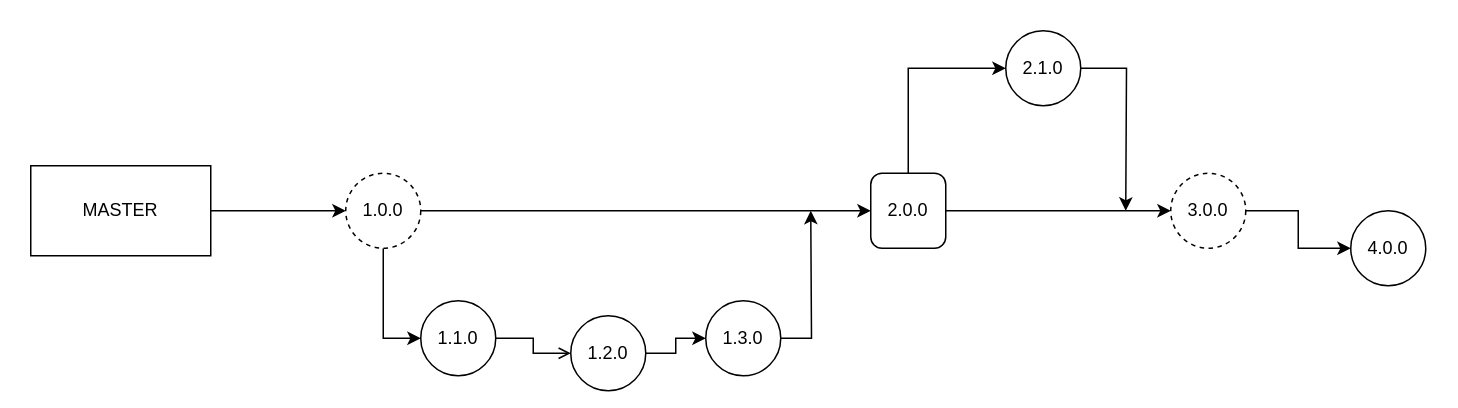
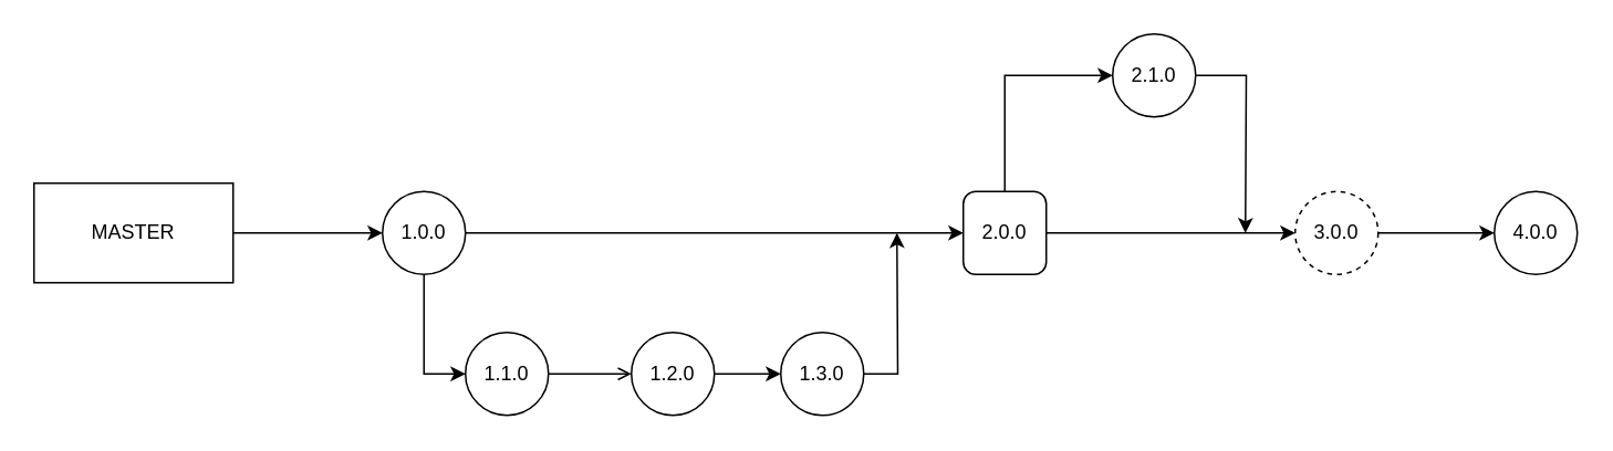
  <mxCell id="0" style=";html=1;" />
  <mxCell id="1" style=";html=1;" parent="0" />
  <mxCell id="2" style="edgeStyle=orthogonalEdgeStyle;rounded=0;orthogonalLoop=1;jettySize=auto;html=1;exitX=1;exitY=0.5;exitDx=0;exitDy=0;entryX=0;entryY=0.5;entryDx=0;entryDy=0;" edge="1" parent="1" source="3" target="6"><mxGeometry relative="1" as="geometry" /></mxCell>
  <mxCell id="3" value="MASTER" style="rounded=0;whiteSpace=wrap;html=1;" vertex="1" parent="1"><mxGeometry x="20" y="110" width="120" height="60" as="geometry" /></mxCell>
  <mxCell id="4" style="edgeStyle=orthogonalEdgeStyle;rounded=0;orthogonalLoop=1;jettySize=auto;html=1;exitX=1;exitY=0.5;exitDx=0;exitDy=0;entryX=0;entryY=0.5;entryDx=0;entryDy=0;" edge="1" parent="1" source="6" target="9"><mxGeometry relative="1" as="geometry" /></mxCell>
  <mxCell id="5" style="edgeStyle=orthogonalEdgeStyle;rounded=0;orthogonalLoop=1;jettySize=auto;html=1;exitX=0.5;exitY=1;exitDx=0;exitDy=0;entryX=0;entryY=0.5;entryDx=0;entryDy=0;" edge="1" parent="1" source="6" target="11"><mxGeometry relative="1" as="geometry" /></mxCell>
- <mxCell id="6" value="1.0.0" style="ellipse;whiteSpace=wrap;html=1;aspect=fixed;dashed=1;" vertex="1" parent="1"><mxGeometry x="230" y="115" width="50" height="50" as="geometry" /></mxCell>
+ <mxCell id="6" value="1.0.0" style="ellipse;whiteSpace=wrap;html=1;aspect=fixed;" vertex="1" parent="1"><mxGeometry x="230" y="115" width="50" height="50" as="geometry" /></mxCell>
  <mxCell id="7" style="edgeStyle=orthogonalEdgeStyle;rounded=0;orthogonalLoop=1;jettySize=auto;html=1;exitX=0.5;exitY=1;exitDx=0;exitDy=0;entryX=0;entryY=0.5;entryDx=0;entryDy=0;" edge="1" parent="1" source="9" target="17"><mxGeometry relative="1" as="geometry"><Array as="points"><mxPoint x="605" y="45" /></Array></mxGeometry></mxCell>
  <mxCell id="8" style="edgeStyle=orthogonalEdgeStyle;rounded=0;orthogonalLoop=1;jettySize=auto;html=1;exitX=1;exitY=0.5;exitDx=0;exitDy=0;entryX=0;entryY=0.5;entryDx=0;entryDy=0;" edge="1" parent="1" source="9" target="19"><mxGeometry relative="1" as="geometry" /></mxCell>
  <mxCell id="9" value="2.0.0" style="whiteSpace=wrap;html=1;aspect=fixed;rounded=1;" vertex="1" parent="1"><mxGeometry x="580" y="115" width="50" height="50" as="geometry" /></mxCell>
  <mxCell id="10" style="edgeStyle=orthogonalEdgeStyle;rounded=0;orthogonalLoop=1;jettySize=auto;html=1;exitX=1;exitY=0.5;exitDx=0;exitDy=0;entryX=0;entryY=0.5;entryDx=0;entryDy=0;endArrow=open;" edge="1" parent="1" source="11" target="13"><mxGeometry relative="1" as="geometry" /></mxCell>
  <mxCell id="11" value="1.1.0" style="ellipse;whiteSpace=wrap;html=1;aspect=fixed;" vertex="1" parent="1"><mxGeometry x="280" y="200" width="50" height="50" as="geometry" /></mxCell>
  <mxCell id="12" style="edgeStyle=orthogonalEdgeStyle;rounded=0;orthogonalLoop=1;jettySize=auto;html=1;exitX=1;exitY=0.5;exitDx=0;exitDy=0;entryX=0;entryY=0.5;entryDx=0;entryDy=0;" edge="1" parent="1" source="13" target="15"><mxGeometry relative="1" as="geometry" /></mxCell>
- <mxCell id="13" value="1.2.0" style="ellipse;whiteSpace=wrap;html=1;aspect=fixed;" vertex="1" parent="1"><mxGeometry x="380" y="210" width="50" height="50" as="geometry" /></mxCell>
+ <mxCell id="13" value="1.2.0" style="ellipse;whiteSpace=wrap;html=1;aspect=fixed;" vertex="1" parent="1"><mxGeometry x="380" y="200" width="50" height="50" as="geometry" /></mxCell>
  <mxCell id="14" style="edgeStyle=orthogonalEdgeStyle;rounded=0;orthogonalLoop=1;jettySize=auto;html=1;exitX=1;exitY=0.5;exitDx=0;exitDy=0;" edge="1" parent="1" source="15"><mxGeometry relative="1" as="geometry"><mxPoint x="540" y="140" as="targetPoint" /></mxGeometry></mxCell>
  <mxCell id="15" value="1.3.0" style="ellipse;whiteSpace=wrap;html=1;aspect=fixed;" vertex="1" parent="1"><mxGeometry x="470" y="200" width="50" height="50" as="geometry" /></mxCell>
  <mxCell id="16" style="edgeStyle=orthogonalEdgeStyle;rounded=0;orthogonalLoop=1;jettySize=auto;html=1;exitX=1;exitY=0.5;exitDx=0;exitDy=0;" edge="1" parent="1" source="17"><mxGeometry relative="1" as="geometry"><mxPoint x="750" y="140" as="targetPoint" /></mxGeometry></mxCell>
  <mxCell id="17" value="2.1.0" style="ellipse;whiteSpace=wrap;html=1;aspect=fixed;" vertex="1" parent="1"><mxGeometry x="670" y="20" width="50" height="50" as="geometry" /></mxCell>
  <mxCell id="18" style="edgeStyle=orthogonalEdgeStyle;rounded=0;orthogonalLoop=1;jettySize=auto;html=1;exitX=1;exitY=0.5;exitDx=0;exitDy=0;entryX=0;entryY=0.5;entryDx=0;entryDy=0;" edge="1" parent="1" source="19" target="20"><mxGeometry relative="1" as="geometry" /></mxCell>
  <mxCell id="19" value="3.0.0" style="ellipse;whiteSpace=wrap;html=1;aspect=fixed;dashed=1;" vertex="1" parent="1"><mxGeometry x="780" y="115" width="50" height="50" as="geometry" /></mxCell>
- <mxCell id="20" value="4.0.0" style="ellipse;whiteSpace=wrap;html=1;aspect=fixed;" vertex="1" parent="1"><mxGeometry x="900" y="140" width="50" height="50" as="geometry" /></mxCell>
+ <mxCell id="20" value="4.0.0" style="ellipse;whiteSpace=wrap;html=1;aspect=fixed;" vertex="1" parent="1"><mxGeometry x="900" y="115" width="50" height="50" as="geometry" /></mxCell>
